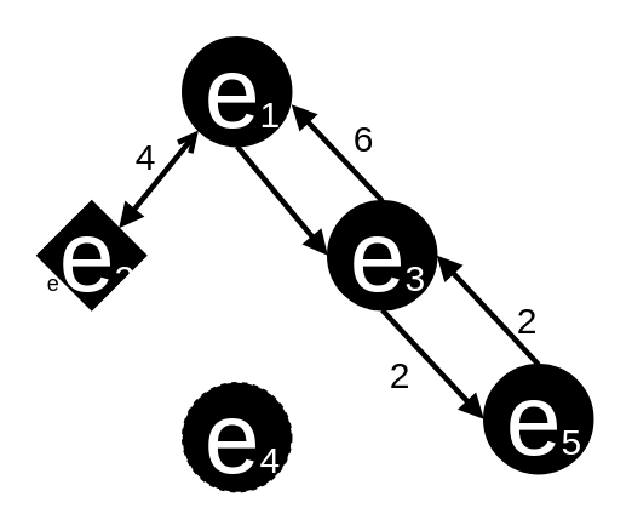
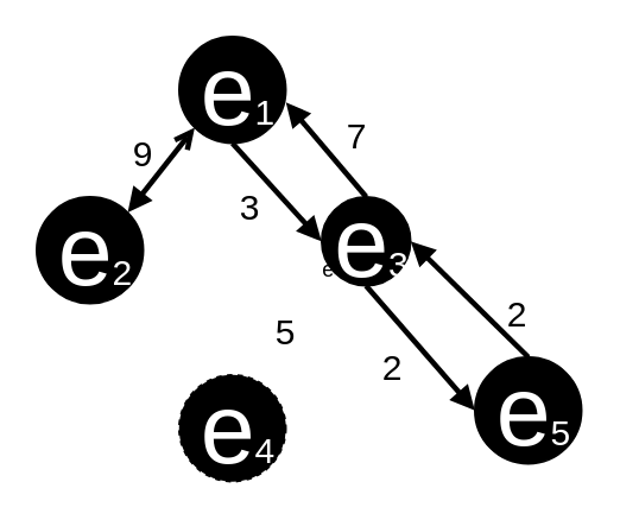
  <mxCell id="0" />
  <mxCell id="1" parent="0" />
  <mxCell id="2" value="e&lt;font style=&quot;&quot; color=&quot;#ffffff&quot;&gt;&lt;font style=&quot;font-size: 55px;&quot;&gt;e&lt;/font&gt;&lt;font style=&quot;font-size: 20px;&quot;&gt;1&lt;/font&gt;&lt;/font&gt;" style="ellipse;whiteSpace=wrap;html=1;aspect=fixed;fillColor=#000000;" parent="1" vertex="1"><mxGeometry x="100" y="20" width="60" height="60" as="geometry" /></mxCell>
- <mxCell id="3" value="e&lt;font style=&quot;&quot; color=&quot;#ffffff&quot;&gt;&lt;font style=&quot;font-size: 55px;&quot;&gt;e&lt;/font&gt;&lt;font style=&quot;font-size: 20px;&quot;&gt;2&lt;/font&gt;&lt;/font&gt;" style="rhombus;whiteSpace=wrap;html=1;aspect=fixed;fillColor=#000000;" parent="1" vertex="1"><mxGeometry x="20" y="110" width="60" height="60" as="geometry" /></mxCell>
- <mxCell id="4" value="e&lt;font style=&quot;&quot; color=&quot;#ffffff&quot;&gt;&lt;font style=&quot;font-size: 55px;&quot;&gt;e&lt;/font&gt;&lt;font style=&quot;font-size: 20px;&quot;&gt;3&lt;/font&gt;&lt;/font&gt;" style="ellipse;whiteSpace=wrap;html=1;aspect=fixed;fillColor=#000000;" parent="1" vertex="1"><mxGeometry x="180" y="110" width="60" height="60" as="geometry" /></mxCell>
+ <mxCell id="3" value="e&lt;font style=&quot;&quot; color=&quot;#ffffff&quot;&gt;&lt;font style=&quot;font-size: 55px;&quot;&gt;e&lt;/font&gt;&lt;font style=&quot;font-size: 20px;&quot;&gt;2&lt;/font&gt;&lt;/font&gt;" style="ellipse;whiteSpace=wrap;html=1;aspect=fixed;fillColor=#000000;" parent="1" vertex="1"><mxGeometry x="20" y="110" width="60" height="60" as="geometry" /></mxCell>
+ <mxCell id="4" value="e&lt;font style=&quot;&quot; color=&quot;#ffffff&quot;&gt;&lt;font style=&quot;font-size: 55px;&quot;&gt;e&lt;/font&gt;&lt;font style=&quot;font-size: 20px;&quot;&gt;3&lt;/font&gt;&lt;/font&gt;" style="ellipse;whiteSpace=wrap;html=1;aspect=fixed;fillColor=#000000;" parent="1" vertex="1"><mxGeometry x="180" y="110" width="50" height="50" as="geometry" /></mxCell>
  <mxCell id="5" value="e&lt;font style=&quot;&quot; color=&quot;#ffffff&quot;&gt;&lt;font style=&quot;font-size: 55px;&quot;&gt;e&lt;/font&gt;&lt;font style=&quot;font-size: 20px;&quot;&gt;4&lt;/font&gt;&lt;/font&gt;" style="ellipse;whiteSpace=wrap;html=1;aspect=fixed;fillColor=#000000;dashed=1;" parent="1" vertex="1"><mxGeometry x="100" y="210" width="60" height="60" as="geometry" /></mxCell>
  <mxCell id="6" value="e&lt;font style=&quot;&quot; color=&quot;#ffffff&quot;&gt;&lt;font style=&quot;font-size: 55px;&quot;&gt;e&lt;/font&gt;&lt;font style=&quot;font-size: 20px;&quot;&gt;5&lt;/font&gt;&lt;/font&gt;" style="ellipse;whiteSpace=wrap;html=1;aspect=fixed;fillColor=#000000;" parent="1" vertex="1"><mxGeometry x="266" y="200" width="60" height="60" as="geometry" /></mxCell>
  <mxCell id="7" value="" style="endArrow=none;html=1;rounded=0;fontSize=20;fontColor=#FFFFFF;entryX=0.5;entryY=1;entryDx=0;entryDy=0;exitX=0;exitY=0.5;exitDx=0;exitDy=0;strokeWidth=3;startArrow=block;startFill=1;" parent="1" source="4" target="2" edge="1"><mxGeometry width="50" height="50" relative="1" as="geometry"><mxPoint x="220" y="220" as="sourcePoint" /><mxPoint x="270" y="170" as="targetPoint" /></mxGeometry></mxCell>
  <mxCell id="8" value="" style="endArrow=open;html=1;rounded=0;fontSize=20;fontColor=#FFFFFF;exitX=1;exitY=0;exitDx=0;exitDy=0;entryX=0;entryY=1;entryDx=0;entryDy=0;strokeWidth=3;startArrow=block;startFill=1;" parent="1" source="3" target="2" edge="1"><mxGeometry width="50" height="50" relative="1" as="geometry"><mxPoint x="220" y="220" as="sourcePoint" /><mxPoint x="270" y="170" as="targetPoint" /></mxGeometry></mxCell>
  <mxCell id="9" value="" style="endArrow=none;html=1;rounded=0;fontSize=20;fontColor=#FFFFFF;entryX=0.5;entryY=1;entryDx=0;entryDy=0;strokeWidth=3;startArrow=block;startFill=1;exitX=0;exitY=0.5;exitDx=0;exitDy=0;" parent="1" source="6" target="4" edge="1"><mxGeometry width="50" height="50" relative="1" as="geometry"><mxPoint x="260" y="240" as="sourcePoint" /><mxPoint x="270" y="170" as="targetPoint" /></mxGeometry></mxCell>
  <mxCell id="10" value="" style="endArrow=block;html=1;rounded=0;strokeWidth=3;fontSize=20;fontColor=#FFFFFF;entryX=1;entryY=0.617;entryDx=0;entryDy=0;entryPerimeter=0;exitX=0.5;exitY=0;exitDx=0;exitDy=0;endFill=1;" parent="1" source="4" target="2" edge="1"><mxGeometry width="50" height="50" relative="1" as="geometry"><mxPoint x="220" y="190" as="sourcePoint" /><mxPoint x="270" y="140" as="targetPoint" /></mxGeometry></mxCell>
  <mxCell id="11" value="" style="endArrow=none;html=1;rounded=0;strokeWidth=3;fontSize=20;fontColor=#FFFFFF;entryX=0.5;entryY=0;entryDx=0;entryDy=0;exitX=1;exitY=0.5;exitDx=0;exitDy=0;endFill=0;startArrow=block;startFill=1;" parent="1" source="4" target="6" edge="1"><mxGeometry width="50" height="50" relative="1" as="geometry"><mxPoint x="220" y="190" as="sourcePoint" /><mxPoint x="270" y="140" as="targetPoint" /></mxGeometry></mxCell>
- <mxCell id="12" value="4" style="text;html=1;strokeColor=none;fillColor=none;align=center;verticalAlign=middle;whiteSpace=wrap;rounded=0;fontSize=20;fontColor=#000000;" vertex="1" parent="1"><mxGeometry x="50" y="70" width="60" height="30" as="geometry" /></mxCell>
- <mxCell id="14" value="6" style="text;html=1;strokeColor=none;fillColor=none;align=center;verticalAlign=middle;whiteSpace=wrap;rounded=0;fontSize=20;fontColor=#000000;" vertex="1" parent="1"><mxGeometry x="170" y="60" width="60" height="30" as="geometry" /></mxCell>
+ <mxCell id="12" value="9" style="text;html=1;strokeColor=none;fillColor=none;align=center;verticalAlign=middle;whiteSpace=wrap;rounded=0;fontSize=20;fontColor=#000000;" vertex="1" parent="1"><mxGeometry x="50" y="70" width="60" height="30" as="geometry" /></mxCell>
+ <mxCell id="13" value="3" style="text;html=1;strokeColor=none;fillColor=none;align=center;verticalAlign=middle;whiteSpace=wrap;rounded=0;fontSize=20;fontColor=#000000;" vertex="1" parent="1"><mxGeometry x="110" y="100" width="60" height="30" as="geometry" /></mxCell>
+ <mxCell id="14" value="7" style="text;html=1;strokeColor=none;fillColor=none;align=center;verticalAlign=middle;whiteSpace=wrap;rounded=0;fontSize=20;fontColor=#000000;" vertex="1" parent="1"><mxGeometry x="170" y="60" width="60" height="30" as="geometry" /></mxCell>
+ <mxCell id="15" value="5" style="text;html=1;strokeColor=none;fillColor=none;align=center;verticalAlign=middle;whiteSpace=wrap;rounded=0;fontSize=20;fontColor=#000000;" vertex="1" parent="1"><mxGeometry x="130" y="170" width="60" height="30" as="geometry" /></mxCell>
  <mxCell id="16" value="2" style="text;html=1;strokeColor=none;fillColor=none;align=center;verticalAlign=middle;whiteSpace=wrap;rounded=0;fontSize=20;fontColor=#000000;" vertex="1" parent="1"><mxGeometry x="190" y="190" width="60" height="30" as="geometry" /></mxCell>
  <mxCell id="17" value="2" style="text;html=1;strokeColor=none;fillColor=none;align=center;verticalAlign=middle;whiteSpace=wrap;rounded=0;fontSize=20;fontColor=#000000;" vertex="1" parent="1"><mxGeometry x="260" y="160" width="60" height="30" as="geometry" /></mxCell>
